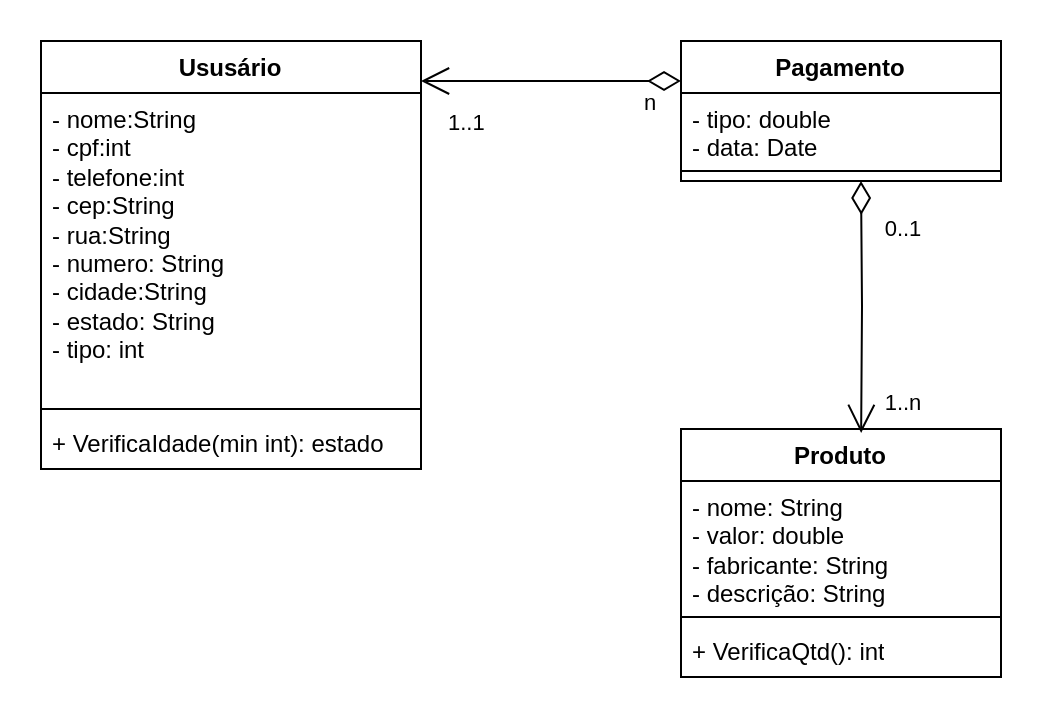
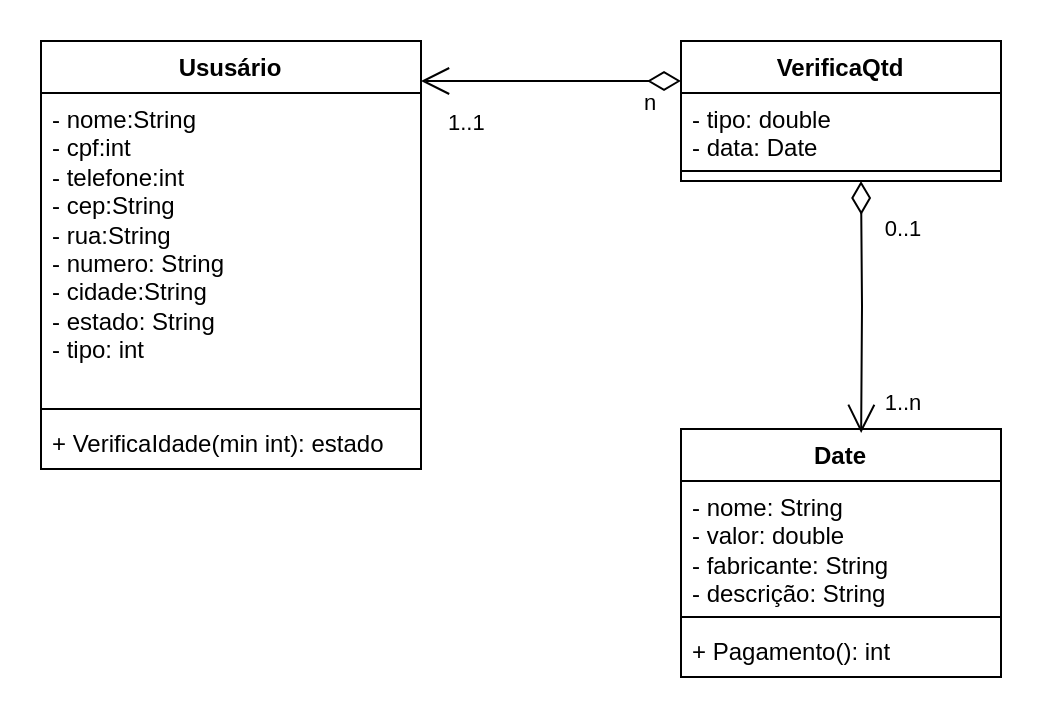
  <mxCell id="0" />
  <mxCell id="1" parent="0" />
  <mxCell id="2" value="Ususário" style="swimlane;fontStyle=1;align=center;verticalAlign=top;childLayout=stackLayout;horizontal=1;startSize=26;horizontalStack=0;resizeParent=1;resizeParentMax=0;resizeLast=0;collapsible=1;marginBottom=0;whiteSpace=wrap;html=1;" parent="1" vertex="1"><mxGeometry x="20" y="20" width="190" height="214" as="geometry" /></mxCell>
  <mxCell id="3" value="- nome:String&lt;div&gt;- cpf:int&lt;/div&gt;&lt;div&gt;- telefone:int&lt;/div&gt;&lt;div&gt;- cep:String&lt;/div&gt;&lt;div&gt;- rua:String&lt;/div&gt;&lt;div&gt;- numero: String&lt;/div&gt;&lt;div&gt;- cidade:String&lt;/div&gt;&lt;div&gt;- estado: String&lt;/div&gt;&lt;div&gt;- tipo: int&lt;/div&gt;&lt;div&gt;&lt;br&gt;&lt;/div&gt;&lt;div&gt;&lt;br&gt;&lt;/div&gt;" style="text;strokeColor=none;fillColor=none;align=left;verticalAlign=top;spacingLeft=4;spacingRight=4;overflow=hidden;rotatable=0;points=[[0,0.5],[1,0.5]];portConstraint=eastwest;whiteSpace=wrap;html=1;" parent="2" vertex="1"><mxGeometry y="26" width="190" height="154" as="geometry" /></mxCell>
  <mxCell id="4" value="" style="line;strokeWidth=1;fillColor=none;align=left;verticalAlign=middle;spacingTop=-1;spacingLeft=3;spacingRight=3;rotatable=0;labelPosition=right;points=[];portConstraint=eastwest;strokeColor=inherit;" parent="2" vertex="1"><mxGeometry y="180" width="190" height="8" as="geometry" /></mxCell>
  <mxCell id="5" value="+ VerificaIdade(min int): estado&amp;nbsp;" style="text;strokeColor=none;fillColor=none;align=left;verticalAlign=top;spacingLeft=4;spacingRight=4;overflow=hidden;rotatable=0;points=[[0,0.5],[1,0.5]];portConstraint=eastwest;whiteSpace=wrap;html=1;" parent="2" vertex="1"><mxGeometry y="188" width="190" height="26" as="geometry" /></mxCell>
- <mxCell id="6" value="Pagamento" style="swimlane;fontStyle=1;align=center;verticalAlign=top;childLayout=stackLayout;horizontal=1;startSize=26;horizontalStack=0;resizeParent=1;resizeParentMax=0;resizeLast=0;collapsible=1;marginBottom=0;whiteSpace=wrap;html=1;" parent="1" vertex="1"><mxGeometry x="340" y="20" width="160" height="70" as="geometry" /></mxCell>
+ <mxCell id="6" value="VerificaQtd" style="swimlane;fontStyle=1;align=center;verticalAlign=top;childLayout=stackLayout;horizontal=1;startSize=26;horizontalStack=0;resizeParent=1;resizeParentMax=0;resizeLast=0;collapsible=1;marginBottom=0;whiteSpace=wrap;html=1;" parent="1" vertex="1"><mxGeometry x="340" y="20" width="160" height="70" as="geometry" /></mxCell>
  <mxCell id="7" value="- tipo: double&lt;div&gt;- data: Date&lt;/div&gt;" style="text;strokeColor=none;fillColor=none;align=left;verticalAlign=top;spacingLeft=4;spacingRight=4;overflow=hidden;rotatable=0;points=[[0,0.5],[1,0.5]];portConstraint=eastwest;whiteSpace=wrap;html=1;" parent="6" vertex="1"><mxGeometry y="26" width="160" height="34" as="geometry" /></mxCell>
  <mxCell id="8" value="" style="line;strokeWidth=1;fillColor=none;align=left;verticalAlign=middle;spacingTop=-1;spacingLeft=3;spacingRight=3;rotatable=0;labelPosition=right;points=[];portConstraint=eastwest;strokeColor=inherit;" parent="6" vertex="1"><mxGeometry y="60" width="160" height="10" as="geometry" /></mxCell>
- <mxCell id="9" value="Produto" style="swimlane;fontStyle=1;align=center;verticalAlign=top;childLayout=stackLayout;horizontal=1;startSize=26;horizontalStack=0;resizeParent=1;resizeParentMax=0;resizeLast=0;collapsible=1;marginBottom=0;whiteSpace=wrap;html=1;" parent="1" vertex="1"><mxGeometry x="340" y="214" width="160" height="124" as="geometry" /></mxCell>
+ <mxCell id="9" value="Date" style="swimlane;fontStyle=1;align=center;verticalAlign=top;childLayout=stackLayout;horizontal=1;startSize=26;horizontalStack=0;resizeParent=1;resizeParentMax=0;resizeLast=0;collapsible=1;marginBottom=0;whiteSpace=wrap;html=1;" parent="1" vertex="1"><mxGeometry x="340" y="214" width="160" height="124" as="geometry" /></mxCell>
  <mxCell id="10" value="- nome: String&lt;div&gt;- valor: double&lt;/div&gt;&lt;div&gt;- fabricante: String&lt;/div&gt;&lt;div&gt;- descrição: String&lt;/div&gt;" style="text;strokeColor=none;fillColor=none;align=left;verticalAlign=top;spacingLeft=4;spacingRight=4;overflow=hidden;rotatable=0;points=[[0,0.5],[1,0.5]];portConstraint=eastwest;whiteSpace=wrap;html=1;" parent="9" vertex="1"><mxGeometry y="26" width="160" height="64" as="geometry" /></mxCell>
  <mxCell id="11" value="" style="line;strokeWidth=1;fillColor=none;align=left;verticalAlign=middle;spacingTop=-1;spacingLeft=3;spacingRight=3;rotatable=0;labelPosition=right;points=[];portConstraint=eastwest;strokeColor=inherit;" parent="9" vertex="1"><mxGeometry y="90" width="160" height="8" as="geometry" /></mxCell>
- <mxCell id="12" value="+ VerificaQtd(): int" style="text;strokeColor=none;fillColor=none;align=left;verticalAlign=top;spacingLeft=4;spacingRight=4;overflow=hidden;rotatable=0;points=[[0,0.5],[1,0.5]];portConstraint=eastwest;whiteSpace=wrap;html=1;" parent="9" vertex="1"><mxGeometry y="98" width="160" height="26" as="geometry" /></mxCell>
+ <mxCell id="12" value="+ Pagamento(): int" style="text;strokeColor=none;fillColor=none;align=left;verticalAlign=top;spacingLeft=4;spacingRight=4;overflow=hidden;rotatable=0;points=[[0,0.5],[1,0.5]];portConstraint=eastwest;whiteSpace=wrap;html=1;" parent="9" vertex="1"><mxGeometry y="98" width="160" height="26" as="geometry" /></mxCell>
  <mxCell id="13" value="n" style="endArrow=open;html=1;endSize=12;startArrow=diamondThin;startSize=14;startFill=0;edgeStyle=orthogonalEdgeStyle;align=left;verticalAlign=bottom;rounded=0;" parent="1" edge="1"><mxGeometry x="-0.692" y="20" relative="1" as="geometry"><mxPoint x="340" y="40" as="sourcePoint" /><mxPoint x="210" y="40" as="targetPoint" /><mxPoint as="offset" /></mxGeometry></mxCell>
  <mxCell id="14" value="0..1" style="edgeLabel;html=1;align=center;verticalAlign=middle;resizable=0;points=[];" parent="13" vertex="1" connectable="0"><mxGeometry x="0.585" y="-2" relative="1" as="geometry"><mxPoint x="213" y="75" as="offset" /></mxGeometry></mxCell>
  <mxCell id="15" value="1..1" style="endArrow=open;html=1;endSize=12;startArrow=diamondThin;startSize=14;startFill=0;edgeStyle=orthogonalEdgeStyle;align=left;verticalAlign=bottom;rounded=0;entryX=0.563;entryY=0.016;entryDx=0;entryDy=0;entryPerimeter=0;" parent="1" target="9" edge="1"><mxGeometry x="-1" y="-211" relative="1" as="geometry"><mxPoint x="430" y="90" as="sourcePoint" /><mxPoint x="430" y="200" as="targetPoint" /><Array as="points" /><mxPoint x="3" y="-22" as="offset" /></mxGeometry></mxCell>
  <mxCell id="16" value="1..n" style="edgeLabel;html=1;align=center;verticalAlign=middle;resizable=0;points=[];" parent="15" vertex="1" connectable="0"><mxGeometry x="0.723" y="9" relative="1" as="geometry"><mxPoint x="11" y="2" as="offset" /></mxGeometry></mxCell>
